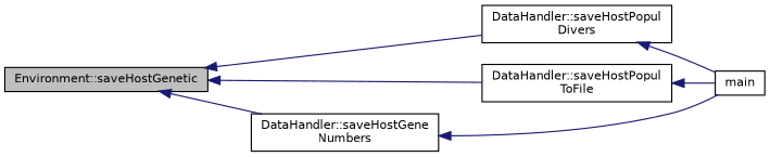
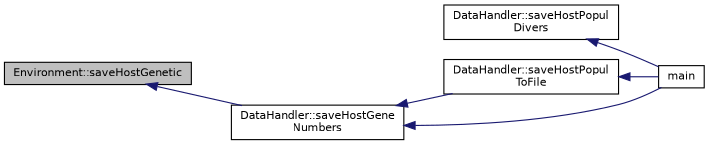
  digraph {
    rankdir=LR
    node [color=black fillcolor=white fontname=Helvetica fontsize=10 shape=record style=filled]
    edge [color=midnightblue dir=back fontname=Helvetica fontsize=10 labelfontname=Helvetica labelfontsize=10 style=solid]
    n1 [fillcolor=grey75 fontcolor=black height=0.2 label="Environment::saveHostGenetic" width=0.4]
    n2 [height=0.2 label="DataHandler::saveHostPopul\lToFile" width=0.4]
    n3 [height=0.2 label="DataHandler::saveHostPopul\lDivers" width=0.4]
    n4 [height=0.2 label="DataHandler::saveHostGene\lNumbers" width=0.4]
    n5 [height=0.2 label=main width=0.4]
-   n1 -> n2
-   n1 -> n3
+   n4 -> n2
    n1 -> n4
    n2 -> n5
    n3 -> n5
    n4 -> n5
  }
